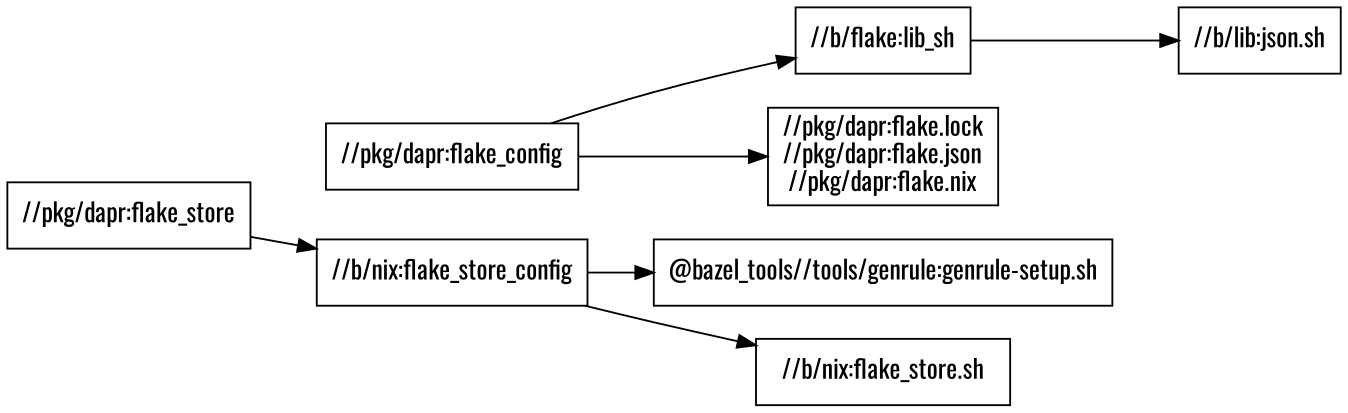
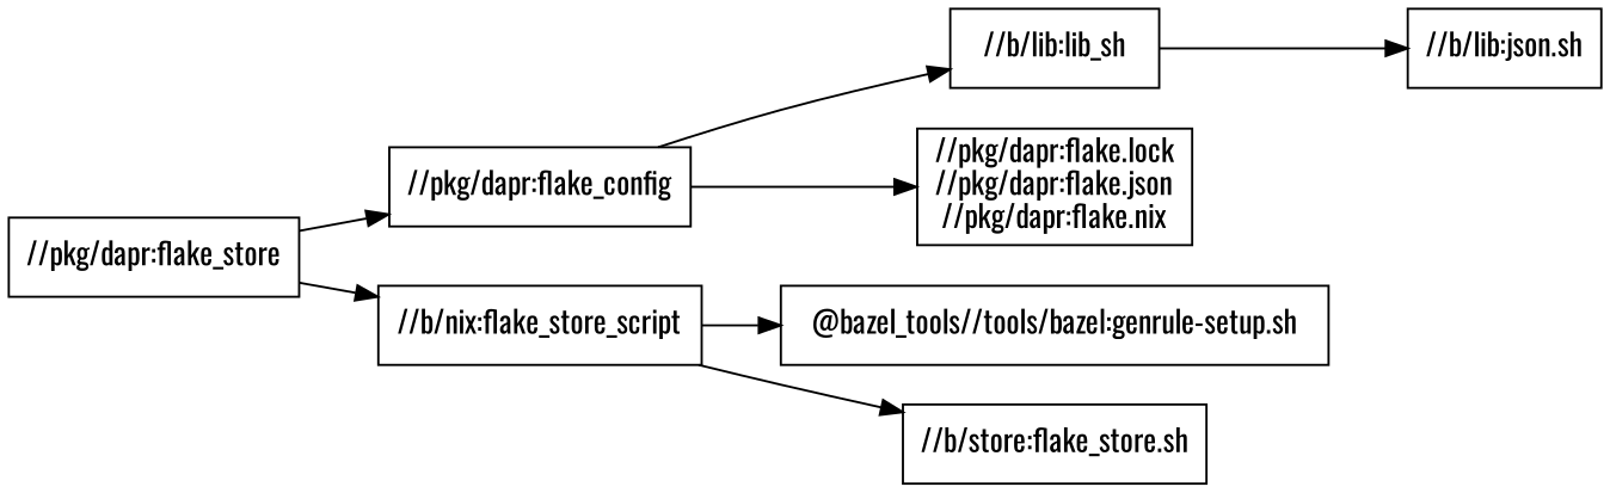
  digraph {
    fontname=Oswald
    rankdir=LR
    node [fontname=Oswald shape=box]
    edge [fontname=Oswald]
    "//pkg/dapr:flake_store"
    "//pkg/dapr:flake_config"
-   "//b/nix:flake_store_script" [label="//b/nix:flake_store_config"]
-   "//b/lib:lib_sh" [label="//b/flake:lib_sh"]
+   "//b/nix:flake_store_script"
+   "//b/lib:lib_sh"
    "//pkg/dapr:flake.lock\n//pkg/dapr:flake.json\n//pkg/dapr:flake.nix"
-   "@bazel_tools//tools/genrule:genrule-setup.sh"
-   "//b/nix:flake_store.sh"
+   "@bazel_tools//tools/genrule:genrule-setup.sh" [label="@bazel_tools//tools/bazel:genrule-setup.sh"]
+   "//b/nix:flake_store.sh" [label="//b/store:flake_store.sh"]
    n8 [label="//b/lib:json.sh"]
+   "//pkg/dapr:flake_store" -> "//pkg/dapr:flake_config"
    "//pkg/dapr:flake_store" -> "//b/nix:flake_store_script"
    "//pkg/dapr:flake_config" -> "//b/lib:lib_sh"
    "//pkg/dapr:flake_config" -> "//pkg/dapr:flake.lock\n//pkg/dapr:flake.json\n//pkg/dapr:flake.nix"
    "//b/nix:flake_store_script" -> "@bazel_tools//tools/genrule:genrule-setup.sh"
    "//b/nix:flake_store_script" -> "//b/nix:flake_store.sh"
    "//b/lib:lib_sh" -> n8
  }
